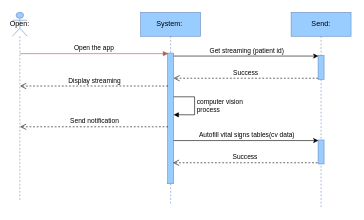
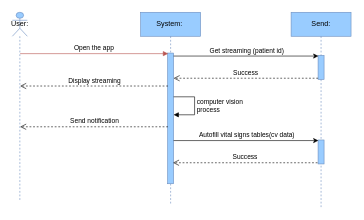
  <mxCell id="0" />
  <mxCell id="1" parent="0" />
- <mxCell id="2" value="Open:" style="shape=umlLifeline;perimeter=lifelinePerimeter;whiteSpace=wrap;html=1;container=1;dropTarget=0;collapsible=0;recursiveResize=0;outlineConnect=0;portConstraint=eastwest;newEdgeStyle={&quot;curved&quot;:0,&quot;rounded&quot;:0};participant=umlActor;fillColor=#99CCFF;strokeColor=#6c8ebf;" vertex="1" parent="1"><mxGeometry x="20" y="20" width="25" height="315" as="geometry" /></mxCell>
+ <mxCell id="2" value="User:" style="shape=umlLifeline;perimeter=lifelinePerimeter;whiteSpace=wrap;html=1;container=1;dropTarget=0;collapsible=0;recursiveResize=0;outlineConnect=0;portConstraint=eastwest;newEdgeStyle={&quot;curved&quot;:0,&quot;rounded&quot;:0};participant=umlActor;fillColor=#99CCFF;strokeColor=#6c8ebf;" vertex="1" parent="1"><mxGeometry x="20" y="20" width="25" height="315" as="geometry" /></mxCell>
  <mxCell id="3" value="System:&amp;nbsp;" style="shape=umlLifeline;perimeter=lifelinePerimeter;whiteSpace=wrap;html=1;container=1;dropTarget=0;collapsible=0;recursiveResize=0;outlineConnect=0;portConstraint=eastwest;newEdgeStyle={&quot;curved&quot;:0,&quot;rounded&quot;:0};fillColor=#99CCFF;strokeColor=#6c8ebf;" vertex="1" parent="1"><mxGeometry x="234" y="20" width="100" height="320" as="geometry" /></mxCell>
  <mxCell id="4" value="" style="html=1;points=[[0,0,0,0,5],[0,1,0,0,-5],[1,0,0,0,5],[1,1,0,0,-5]];perimeter=orthogonalPerimeter;outlineConnect=0;targetShapes=umlLifeline;portConstraint=eastwest;newEdgeStyle={&quot;curved&quot;:0,&quot;rounded&quot;:0};fillColor=#99CCFF;strokeColor=#6c8ebf;" vertex="1" parent="3"><mxGeometry x="45" y="68" width="10" height="218" as="geometry" /></mxCell>
  <mxCell id="5" value="computer vision&lt;br&gt;process" style="html=1;align=left;spacingLeft=2;endArrow=block;rounded=0;edgeStyle=orthogonalEdgeStyle;curved=0;rounded=0;" edge="1" parent="3"><mxGeometry relative="1" as="geometry"><mxPoint x="55" y="141" as="sourcePoint" /><Array as="points"><mxPoint x="90" y="141" /><mxPoint x="90" y="171" /></Array><mxPoint x="55" y="171" as="targetPoint" /></mxGeometry></mxCell>
  <mxCell id="6" value="Send:" style="shape=umlLifeline;perimeter=lifelinePerimeter;whiteSpace=wrap;html=1;container=1;dropTarget=0;collapsible=0;recursiveResize=0;outlineConnect=0;portConstraint=eastwest;newEdgeStyle={&quot;curved&quot;:0,&quot;rounded&quot;:0};fillColor=#99CCFF;strokeColor=#6c8ebf;" vertex="1" parent="1"><mxGeometry x="485" y="20" width="100" height="325" as="geometry" /></mxCell>
  <mxCell id="7" value="" style="html=1;points=[[0,0,0,0,5],[0,1,0,0,-5],[1,0,0,0,5],[1,1,0,0,-5]];perimeter=orthogonalPerimeter;outlineConnect=0;targetShapes=umlLifeline;portConstraint=eastwest;newEdgeStyle={&quot;curved&quot;:0,&quot;rounded&quot;:0};fillColor=#99CCFF;strokeColor=#6c8ebf;" vertex="1" parent="6"><mxGeometry x="45" y="72" width="10" height="40" as="geometry" /></mxCell>
  <mxCell id="8" value="" style="html=1;points=[[0,0,0,0,5],[0,1,0,0,-5],[1,0,0,0,5],[1,1,0,0,-5]];perimeter=orthogonalPerimeter;outlineConnect=0;targetShapes=umlLifeline;portConstraint=eastwest;newEdgeStyle={&quot;curved&quot;:0,&quot;rounded&quot;:0};fillColor=#99CCFF;strokeColor=#6c8ebf;" vertex="1" parent="6"><mxGeometry x="45" y="213" width="10" height="40" as="geometry" /></mxCell>
  <mxCell id="9" value="Open the app" style="html=1;verticalAlign=bottom;endArrow=block;curved=0;rounded=0;fillColor=#f8cecc;strokeColor=#b85450;" edge="1" parent="1"><mxGeometry x="-0.004" width="80" relative="1" as="geometry"><mxPoint x="32.997" y="89" as="sourcePoint" /><mxPoint x="279.83" y="89" as="targetPoint" /><mxPoint as="offset" /></mxGeometry></mxCell>
  <mxCell id="10" value="Display streaming" style="html=1;verticalAlign=bottom;endArrow=open;dashed=1;endSize=8;curved=0;rounded=0;" edge="1" parent="1"><mxGeometry relative="1" as="geometry"><mxPoint x="279.67" y="143" as="sourcePoint" /><mxPoint x="33.003" y="143" as="targetPoint" /></mxGeometry></mxCell>
  <mxCell id="11" value="Get streaming (patient id)" style="endArrow=classic;html=1;rounded=0;" edge="1" parent="1" source="4"><mxGeometry x="0.01" y="9" width="50" height="50" relative="1" as="geometry"><mxPoint x="284" y="93" as="sourcePoint" /><mxPoint x="530.5" y="93" as="targetPoint" /><mxPoint as="offset" /></mxGeometry></mxCell>
  <mxCell id="12" value="Success" style="html=1;verticalAlign=bottom;endArrow=open;dashed=1;endSize=8;curved=0;rounded=0;" edge="1" parent="1"><mxGeometry relative="1" as="geometry"><mxPoint x="530" y="130" as="sourcePoint" /><mxPoint x="289" y="130" as="targetPoint" /></mxGeometry></mxCell>
  <mxCell id="13" value="Send notification" style="html=1;verticalAlign=bottom;endArrow=open;dashed=1;endSize=8;curved=0;rounded=0;" edge="1" parent="1"><mxGeometry relative="1" as="geometry"><mxPoint x="279.67" y="211" as="sourcePoint" /><mxPoint x="33.003" y="211" as="targetPoint" /></mxGeometry></mxCell>
  <mxCell id="14" value="Autofill vital signs tables(cv data)" style="endArrow=classic;html=1;rounded=0;" edge="1" parent="1"><mxGeometry x="0.01" y="9" width="50" height="50" relative="1" as="geometry"><mxPoint x="289" y="234" as="sourcePoint" /><mxPoint x="530.5" y="234" as="targetPoint" /><mxPoint as="offset" /></mxGeometry></mxCell>
  <mxCell id="15" value="Success" style="html=1;verticalAlign=bottom;endArrow=open;dashed=1;endSize=8;curved=0;rounded=0;" edge="1" parent="1"><mxGeometry relative="1" as="geometry"><mxPoint x="529" y="271" as="sourcePoint" /><mxPoint x="288" y="271" as="targetPoint" /></mxGeometry></mxCell>
